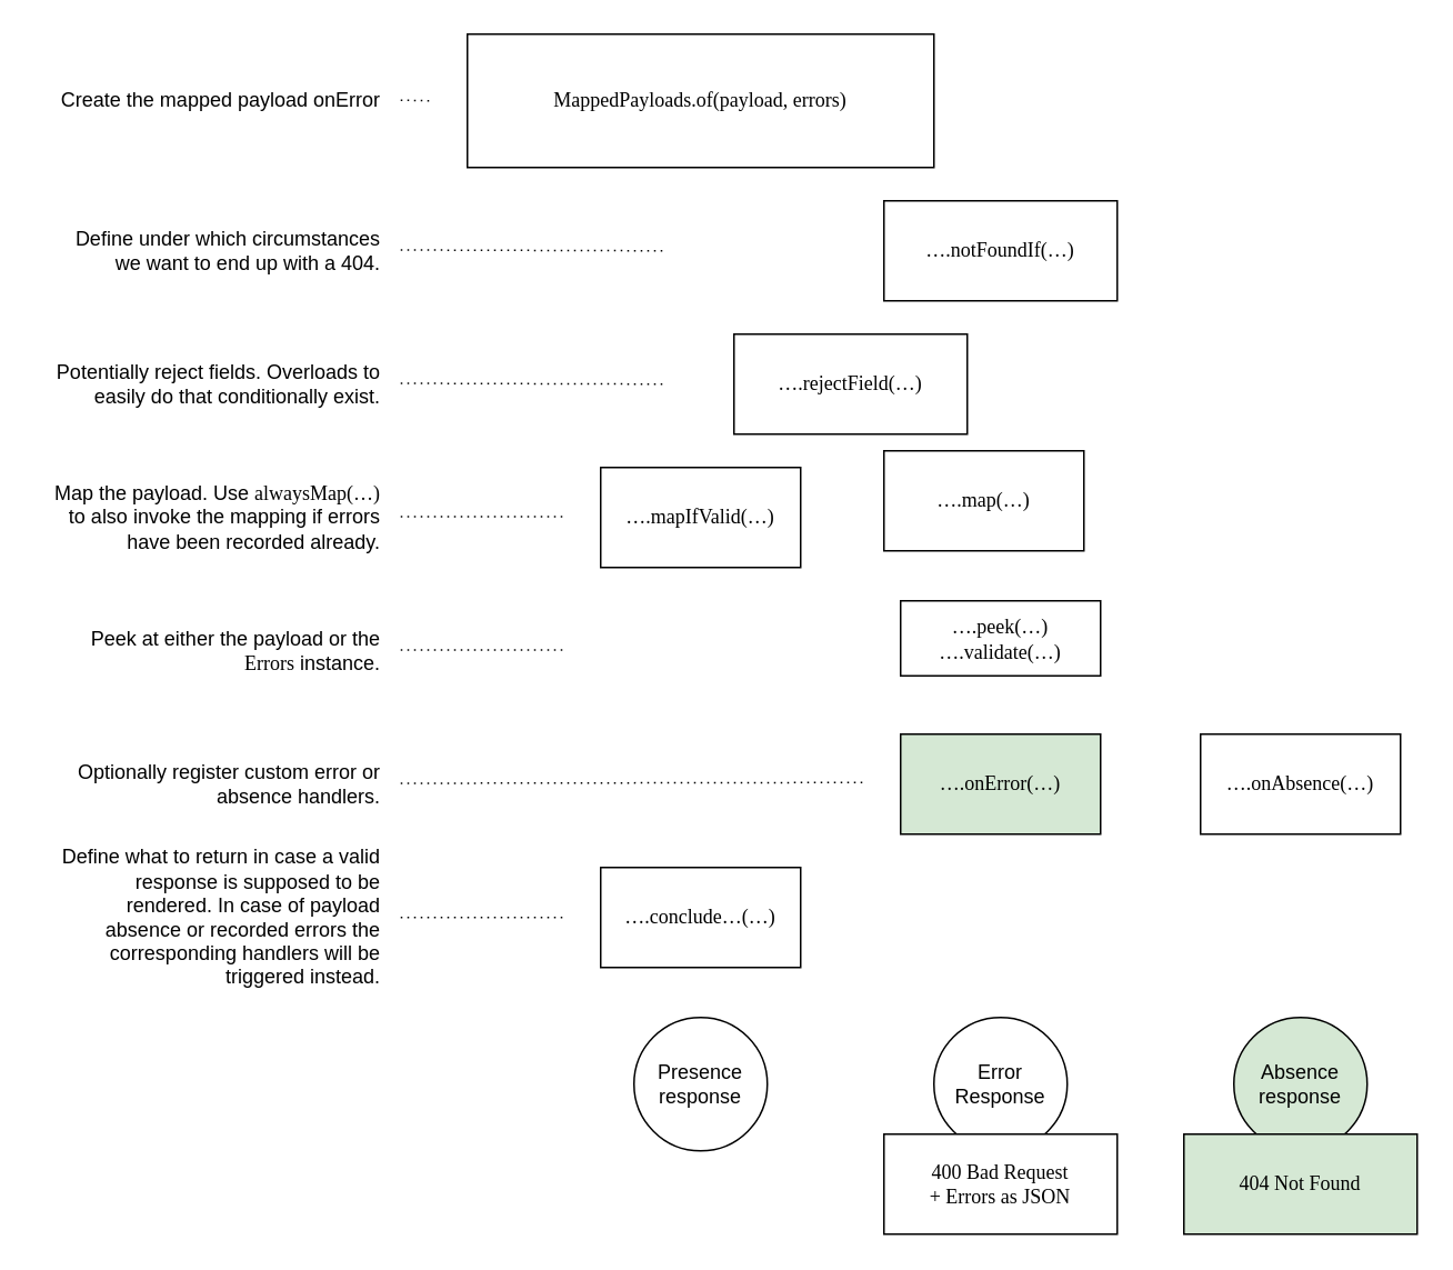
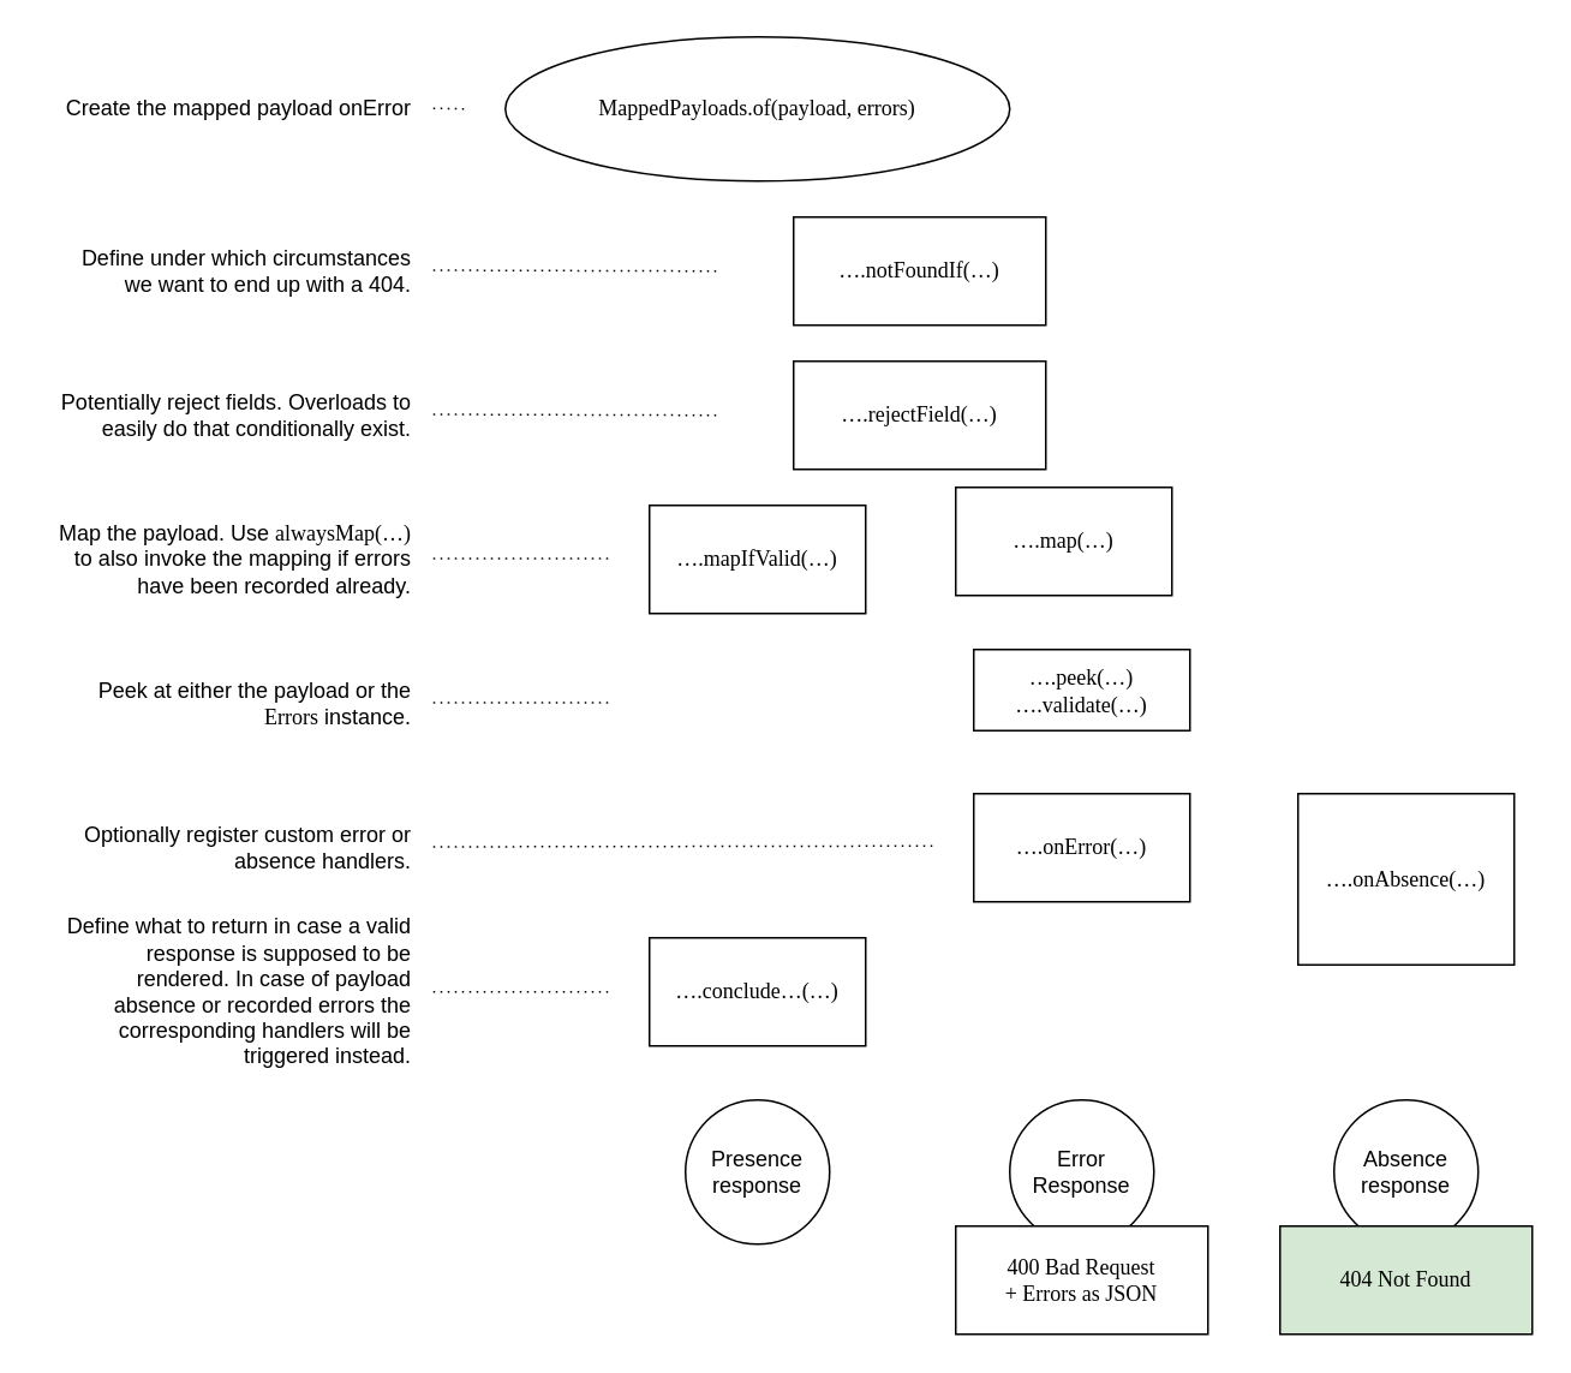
  <mxCell id="0" />
  <mxCell id="1" parent="0" />
- <mxCell id="2" value="Absence response" style="ellipse;whiteSpace=wrap;html=1;aspect=fixed;fillColor=#d5e8d4;" parent="1" vertex="1"><mxGeometry x="740" y="610" width="80" height="80" as="geometry" /></mxCell>
+ <mxCell id="2" value="Absence response" style="ellipse;whiteSpace=wrap;html=1;aspect=fixed;" parent="1" vertex="1"><mxGeometry x="740" y="610" width="80" height="80" as="geometry" /></mxCell>
  <mxCell id="3" value="Error Response" style="ellipse;whiteSpace=wrap;html=1;aspect=fixed;" parent="1" vertex="1"><mxGeometry x="560" y="610" width="80" height="80" as="geometry" /></mxCell>
  <mxCell id="4" value="Presence response" style="ellipse;whiteSpace=wrap;html=1;aspect=fixed;" parent="1" vertex="1"><mxGeometry x="380" y="610" width="80" height="80" as="geometry" /></mxCell>
- <mxCell id="5" value="&lt;font face=&quot;Fira Code&quot; data-font-src=&quot;https://fonts.googleapis.com/css?family=Fira+Code&quot;&gt;….notFoundIf(…)&lt;/font&gt;" style="rounded=0;whiteSpace=wrap;html=1;glass=0;" parent="1" vertex="1"><mxGeometry x="530" y="120" width="140" height="60" as="geometry" /></mxCell>
- <mxCell id="6" value="&lt;font face=&quot;Fira Code&quot; data-font-src=&quot;https://fonts.googleapis.com/css?family=Fira+Code&quot;&gt;….onError(…)&lt;/font&gt;" style="rounded=0;whiteSpace=wrap;html=1;fillColor=#d5e8d4;" parent="1" vertex="1"><mxGeometry x="540" y="440" width="120" height="60" as="geometry" /></mxCell>
- <mxCell id="7" value="&lt;font face=&quot;Fira Code&quot; data-font-src=&quot;https://fonts.googleapis.com/css?family=Fira+Code&quot;&gt;….onAbsence(…)&lt;/font&gt;" style="rounded=0;whiteSpace=wrap;html=1;" parent="1" vertex="1"><mxGeometry x="720" y="440" width="120" height="60" as="geometry" /></mxCell>
+ <mxCell id="5" value="&lt;font face=&quot;Fira Code&quot; data-font-src=&quot;https://fonts.googleapis.com/css?family=Fira+Code&quot;&gt;….notFoundIf(…)&lt;/font&gt;" style="rounded=0;whiteSpace=wrap;html=1;glass=0;" parent="1" vertex="1"><mxGeometry x="440" y="120" width="140" height="60" as="geometry" /></mxCell>
+ <mxCell id="6" value="&lt;font face=&quot;Fira Code&quot; data-font-src=&quot;https://fonts.googleapis.com/css?family=Fira+Code&quot;&gt;….onError(…)&lt;/font&gt;" style="rounded=0;whiteSpace=wrap;html=1;" parent="1" vertex="1"><mxGeometry x="540" y="440" width="120" height="60" as="geometry" /></mxCell>
+ <mxCell id="7" value="&lt;font face=&quot;Fira Code&quot; data-font-src=&quot;https://fonts.googleapis.com/css?family=Fira+Code&quot;&gt;….onAbsence(…)&lt;/font&gt;" style="rounded=0;whiteSpace=wrap;html=1;" parent="1" vertex="1"><mxGeometry x="720" y="440" width="120" height="95" as="geometry" /></mxCell>
  <mxCell id="8" value="&lt;font face=&quot;Fira Code&quot;&gt;400 Bad Request&lt;br&gt;+ Errors as JSON&lt;/font&gt;" style="rounded=0;whiteSpace=wrap;html=1;align=center;" parent="1" vertex="1"><mxGeometry x="530" y="680" width="140" height="60" as="geometry" /></mxCell>
  <mxCell id="9" value="&lt;font face=&quot;Fira Code&quot;&gt;404 Not Found&lt;/font&gt;" style="rounded=0;whiteSpace=wrap;html=1;align=center;fillColor=#d5e8d4;" parent="1" vertex="1"><mxGeometry x="710" y="680" width="140" height="60" as="geometry" /></mxCell>
  <mxCell id="10" value="&lt;font face=&quot;Fira Code&quot; data-font-src=&quot;https://fonts.googleapis.com/css?family=Fira+Code&quot;&gt;….rejectField(…)&lt;/font&gt;" style="rounded=0;whiteSpace=wrap;html=1;" parent="1" vertex="1"><mxGeometry x="440" y="200" width="140" height="60" as="geometry" /></mxCell>
  <mxCell id="11" value="&lt;font face=&quot;Fira Code&quot; data-font-src=&quot;https://fonts.googleapis.com/css?family=Fira+Code&quot;&gt;….mapIfValid(…)&lt;/font&gt;" style="rounded=0;whiteSpace=wrap;html=1;" parent="1" vertex="1"><mxGeometry x="360" y="280" width="120" height="60" as="geometry" /></mxCell>
  <mxCell id="12" value="&lt;font face=&quot;Fira Code&quot; data-font-src=&quot;https://fonts.googleapis.com/css?family=Fira+Code&quot;&gt;….map(…)&lt;/font&gt;" style="rounded=0;whiteSpace=wrap;html=1;" parent="1" vertex="1"><mxGeometry x="530" y="270" width="120" height="60" as="geometry" /></mxCell>
  <mxCell id="13" value="&lt;font face=&quot;Fira Code&quot; data-font-src=&quot;https://fonts.googleapis.com/css?family=Fira+Code&quot;&gt;….peek(…)&lt;br&gt;….validate(…)&lt;br&gt;&lt;/font&gt;" style="rounded=0;whiteSpace=wrap;html=1;" parent="1" vertex="1"><mxGeometry x="540" y="360" width="120" height="45" as="geometry" /></mxCell>
  <mxCell id="14" value="&lt;font face=&quot;Fira Code&quot; data-font-src=&quot;https://fonts.googleapis.com/css?family=Fira+Code&quot;&gt;….conclude…(…)&lt;/font&gt;" style="rounded=0;whiteSpace=wrap;html=1;" parent="1" vertex="1"><mxGeometry x="360" y="520" width="120" height="60" as="geometry" /></mxCell>
- <mxCell id="15" value="&lt;font face=&quot;Fira Code&quot; data-font-src=&quot;https://fonts.googleapis.com/css?family=Fira+Code&quot;&gt;MappedPayloads.of(payload, errors)&lt;/font&gt;" style="rounded=0;whiteSpace=wrap;html=1;" parent="1" vertex="1"><mxGeometry x="280" y="20" width="280" height="80" as="geometry" /></mxCell>
+ <mxCell id="15" value="&lt;font face=&quot;Fira Code&quot; data-font-src=&quot;https://fonts.googleapis.com/css?family=Fira+Code&quot;&gt;MappedPayloads.of(payload, errors)&lt;/font&gt;" style="ellipse;whiteSpace=wrap;html=1;" parent="1" vertex="1"><mxGeometry x="280" y="20" width="280" height="80" as="geometry" /></mxCell>
  <mxCell id="16" value="Create the mapped payload onError" style="text;html=1;strokeColor=none;fillColor=none;align=right;verticalAlign=middle;whiteSpace=wrap;rounded=0;" parent="1" vertex="1"><mxGeometry x="20" y="50" width="210" height="20" as="geometry" /></mxCell>
  <mxCell id="17" value="Define under which circumstances we want to end up with a 404." style="text;html=1;strokeColor=none;fillColor=none;align=right;verticalAlign=middle;whiteSpace=wrap;rounded=0;" parent="1" vertex="1"><mxGeometry x="30" y="140" width="200" height="20" as="geometry" /></mxCell>
  <mxCell id="18" value="Potentially reject fields. Overloads to easily do that conditionally exist." style="text;html=1;strokeColor=none;fillColor=none;align=right;verticalAlign=middle;whiteSpace=wrap;rounded=0;" parent="1" vertex="1"><mxGeometry x="30" y="220" width="200" height="20" as="geometry" /></mxCell>
  <mxCell id="19" value="Map the payload. Use &lt;font face=&quot;Fira Code&quot; data-font-src=&quot;https://fonts.googleapis.com/css?family=Fira+Code&quot;&gt;alwaysMap(…)&lt;/font&gt; to also invoke the mapping if errors have been recorded already." style="text;html=1;strokeColor=none;fillColor=none;align=right;verticalAlign=middle;whiteSpace=wrap;rounded=0;" parent="1" vertex="1"><mxGeometry x="30" y="300" width="200" height="20" as="geometry" /></mxCell>
  <mxCell id="20" value="Peek at either the payload or the &lt;font face=&quot;Fira Code&quot; data-font-src=&quot;https://fonts.googleapis.com/css?family=Fira+Code&quot;&gt;Errors&lt;/font&gt; instance." style="text;html=1;strokeColor=none;fillColor=none;align=right;verticalAlign=middle;whiteSpace=wrap;rounded=0;" parent="1" vertex="1"><mxGeometry x="30" y="380" width="200" height="20" as="geometry" /></mxCell>
  <mxCell id="21" value="Define what to return in case a valid response is supposed to be rendered. In case of payload absence or recorded errors the corresponding handlers will be triggered instead." style="text;html=1;strokeColor=none;fillColor=none;align=right;verticalAlign=middle;whiteSpace=wrap;rounded=0;" parent="1" vertex="1"><mxGeometry x="30" y="540" width="200" height="20" as="geometry" /></mxCell>
  <mxCell id="22" value="Optionally register custom error or absence handlers." style="text;html=1;strokeColor=none;fillColor=none;align=right;verticalAlign=middle;whiteSpace=wrap;rounded=0;" parent="1" vertex="1"><mxGeometry x="30" y="460" width="200" height="20" as="geometry" /></mxCell>
  <mxCell id="23" value="" style="endArrow=none;dashed=1;html=1;dashPattern=1 3;strokeWidth=1;" edge="1" parent="1"><mxGeometry width="50" height="50" relative="1" as="geometry"><mxPoint x="240" y="469.5" as="sourcePoint" /><mxPoint x="520" y="469" as="targetPoint" /></mxGeometry></mxCell>
  <mxCell id="24" value="" style="endArrow=none;dashed=1;html=1;dashPattern=1 3;strokeWidth=1;" edge="1" parent="1"><mxGeometry width="50" height="50" relative="1" as="geometry"><mxPoint x="240" y="550" as="sourcePoint" /><mxPoint x="340" y="550" as="targetPoint" /></mxGeometry></mxCell>
  <mxCell id="25" value="" style="endArrow=none;dashed=1;html=1;dashPattern=1 3;strokeWidth=1;" edge="1" parent="1"><mxGeometry width="50" height="50" relative="1" as="geometry"><mxPoint x="240" y="389.5" as="sourcePoint" /><mxPoint x="340" y="389.5" as="targetPoint" /></mxGeometry></mxCell>
  <mxCell id="26" value="" style="endArrow=none;dashed=1;html=1;dashPattern=1 3;strokeWidth=1;" edge="1" parent="1"><mxGeometry width="50" height="50" relative="1" as="geometry"><mxPoint x="240" y="309.5" as="sourcePoint" /><mxPoint x="340" y="309.5" as="targetPoint" /></mxGeometry></mxCell>
  <mxCell id="27" value="" style="endArrow=none;dashed=1;html=1;dashPattern=1 3;strokeWidth=1;" edge="1" parent="1"><mxGeometry width="50" height="50" relative="1" as="geometry"><mxPoint x="240" y="229.5" as="sourcePoint" /><mxPoint x="400" y="230" as="targetPoint" /></mxGeometry></mxCell>
  <mxCell id="28" value="" style="endArrow=none;dashed=1;html=1;dashPattern=1 3;strokeWidth=1;" edge="1" parent="1"><mxGeometry width="50" height="50" relative="1" as="geometry"><mxPoint x="240" y="149.5" as="sourcePoint" /><mxPoint x="400" y="150" as="targetPoint" /></mxGeometry></mxCell>
  <mxCell id="29" value="" style="endArrow=none;dashed=1;html=1;dashPattern=1 3;strokeWidth=1;" edge="1" parent="1"><mxGeometry width="50" height="50" relative="1" as="geometry"><mxPoint x="240" y="59.66" as="sourcePoint" /><mxPoint x="260" y="60" as="targetPoint" /></mxGeometry></mxCell>
